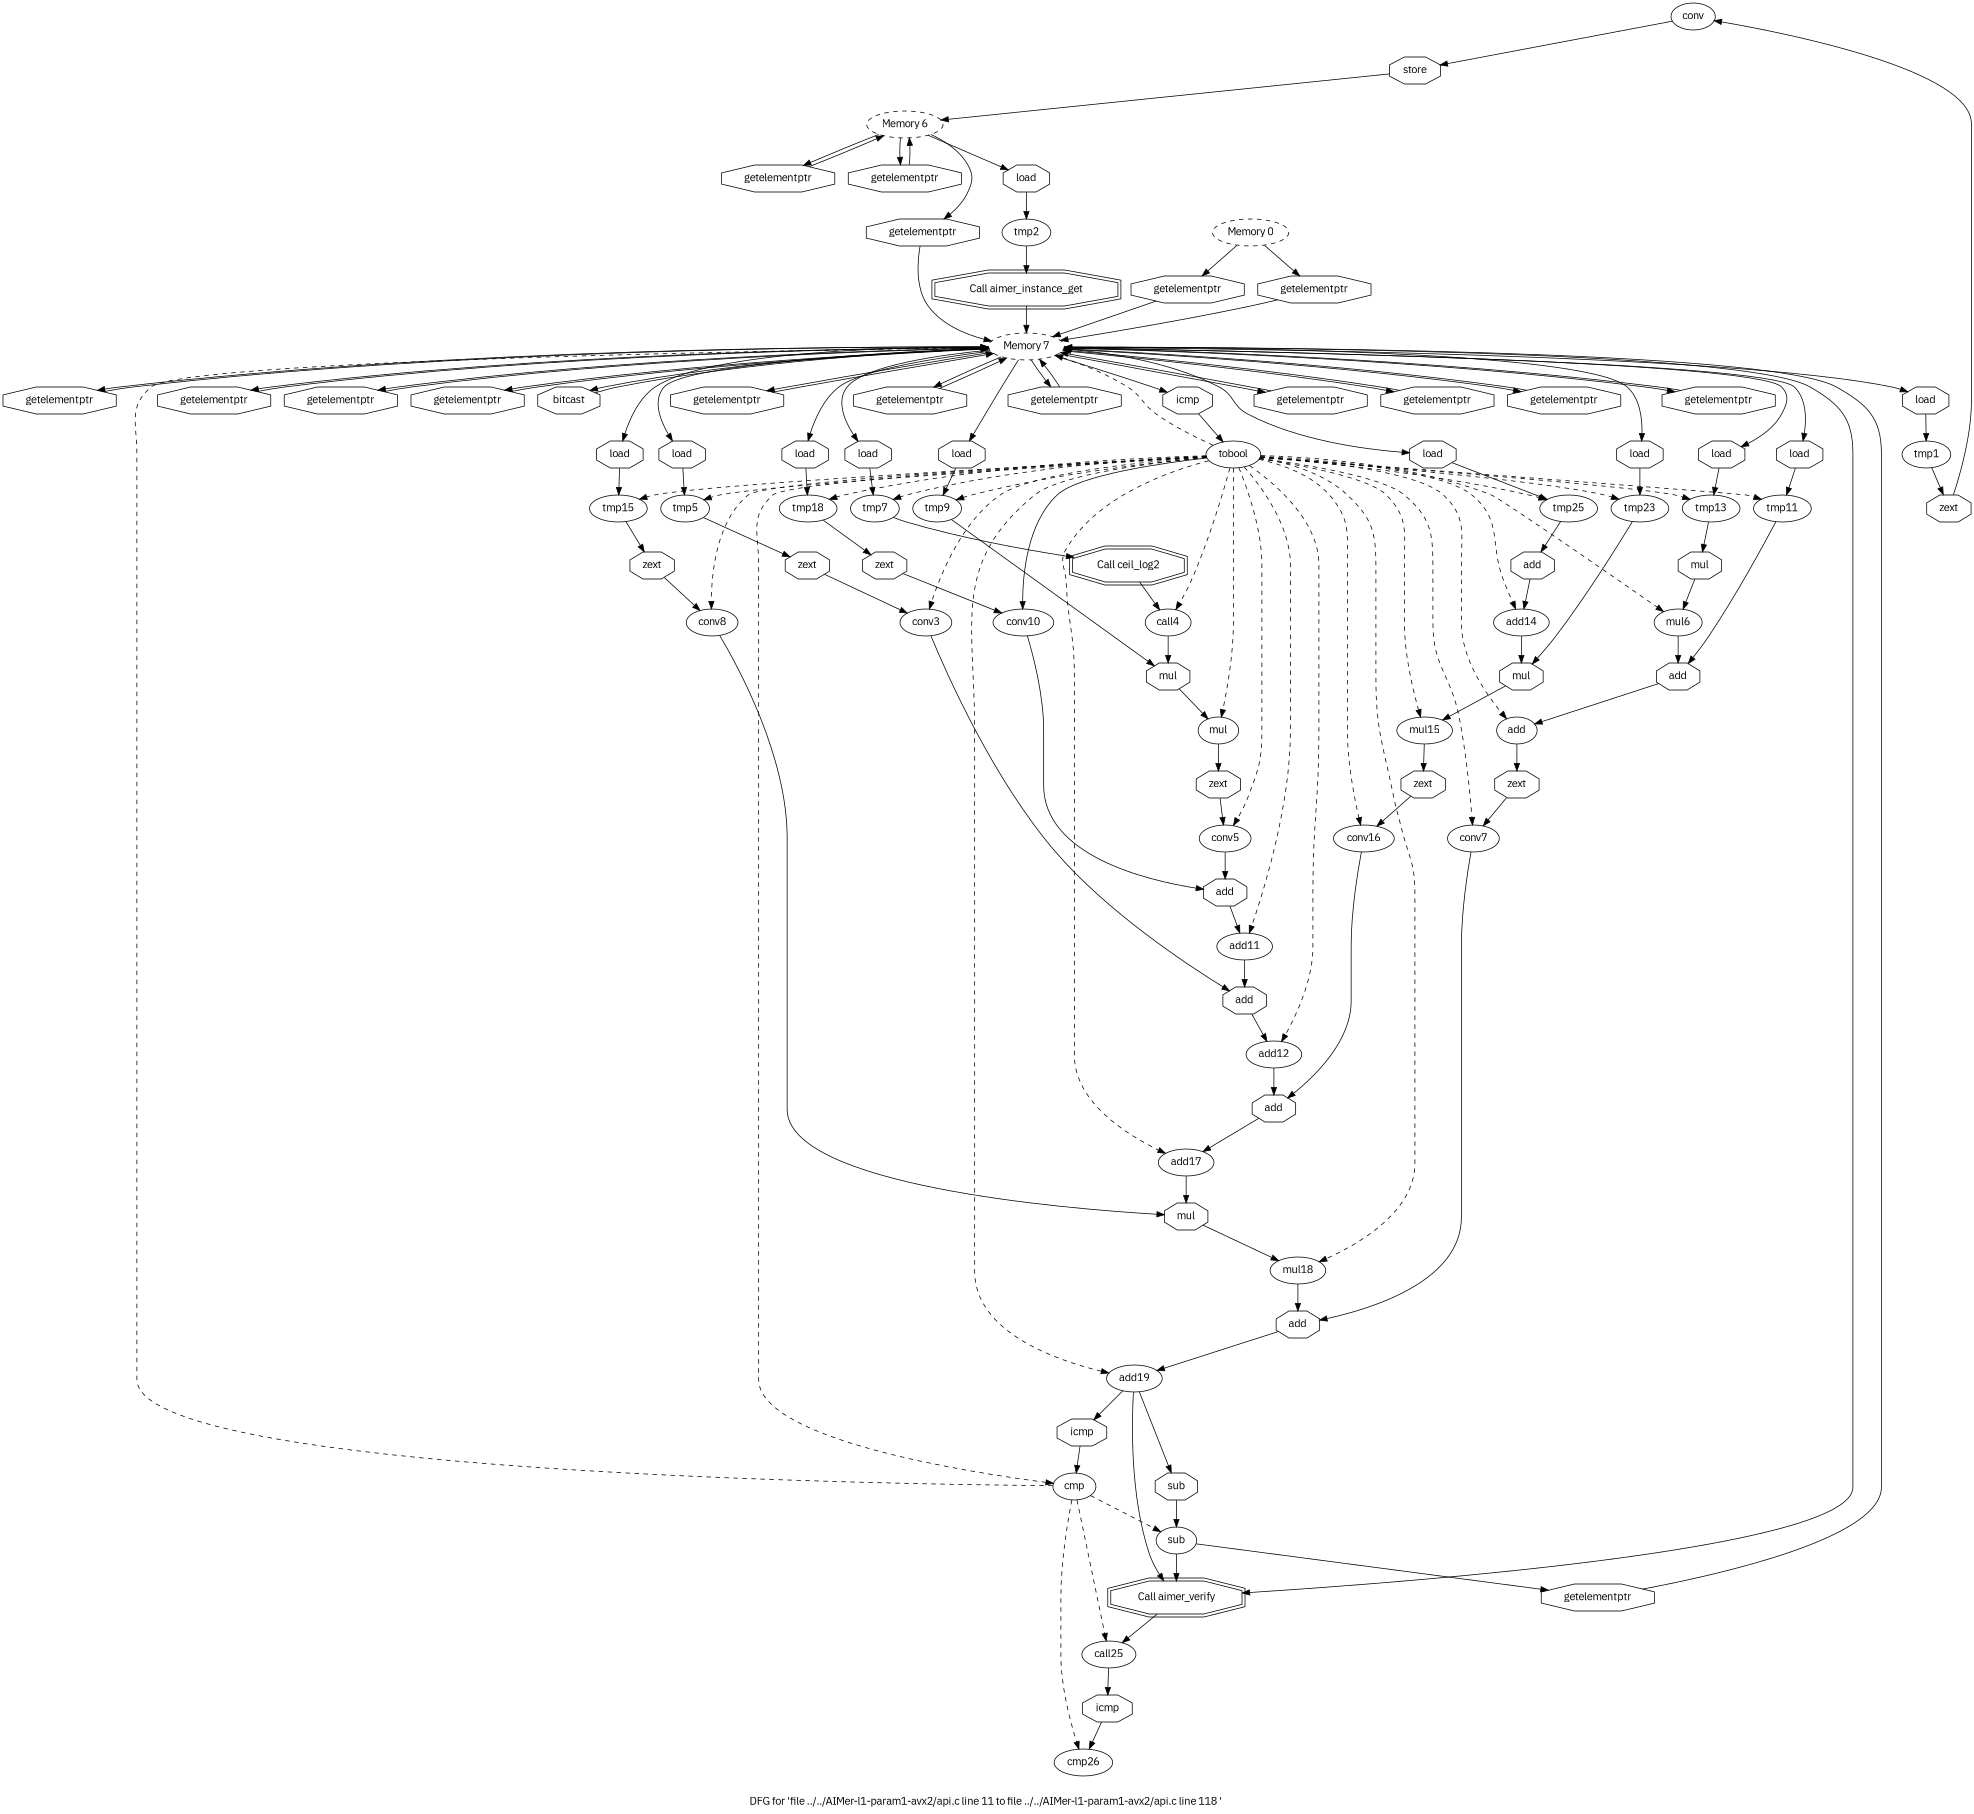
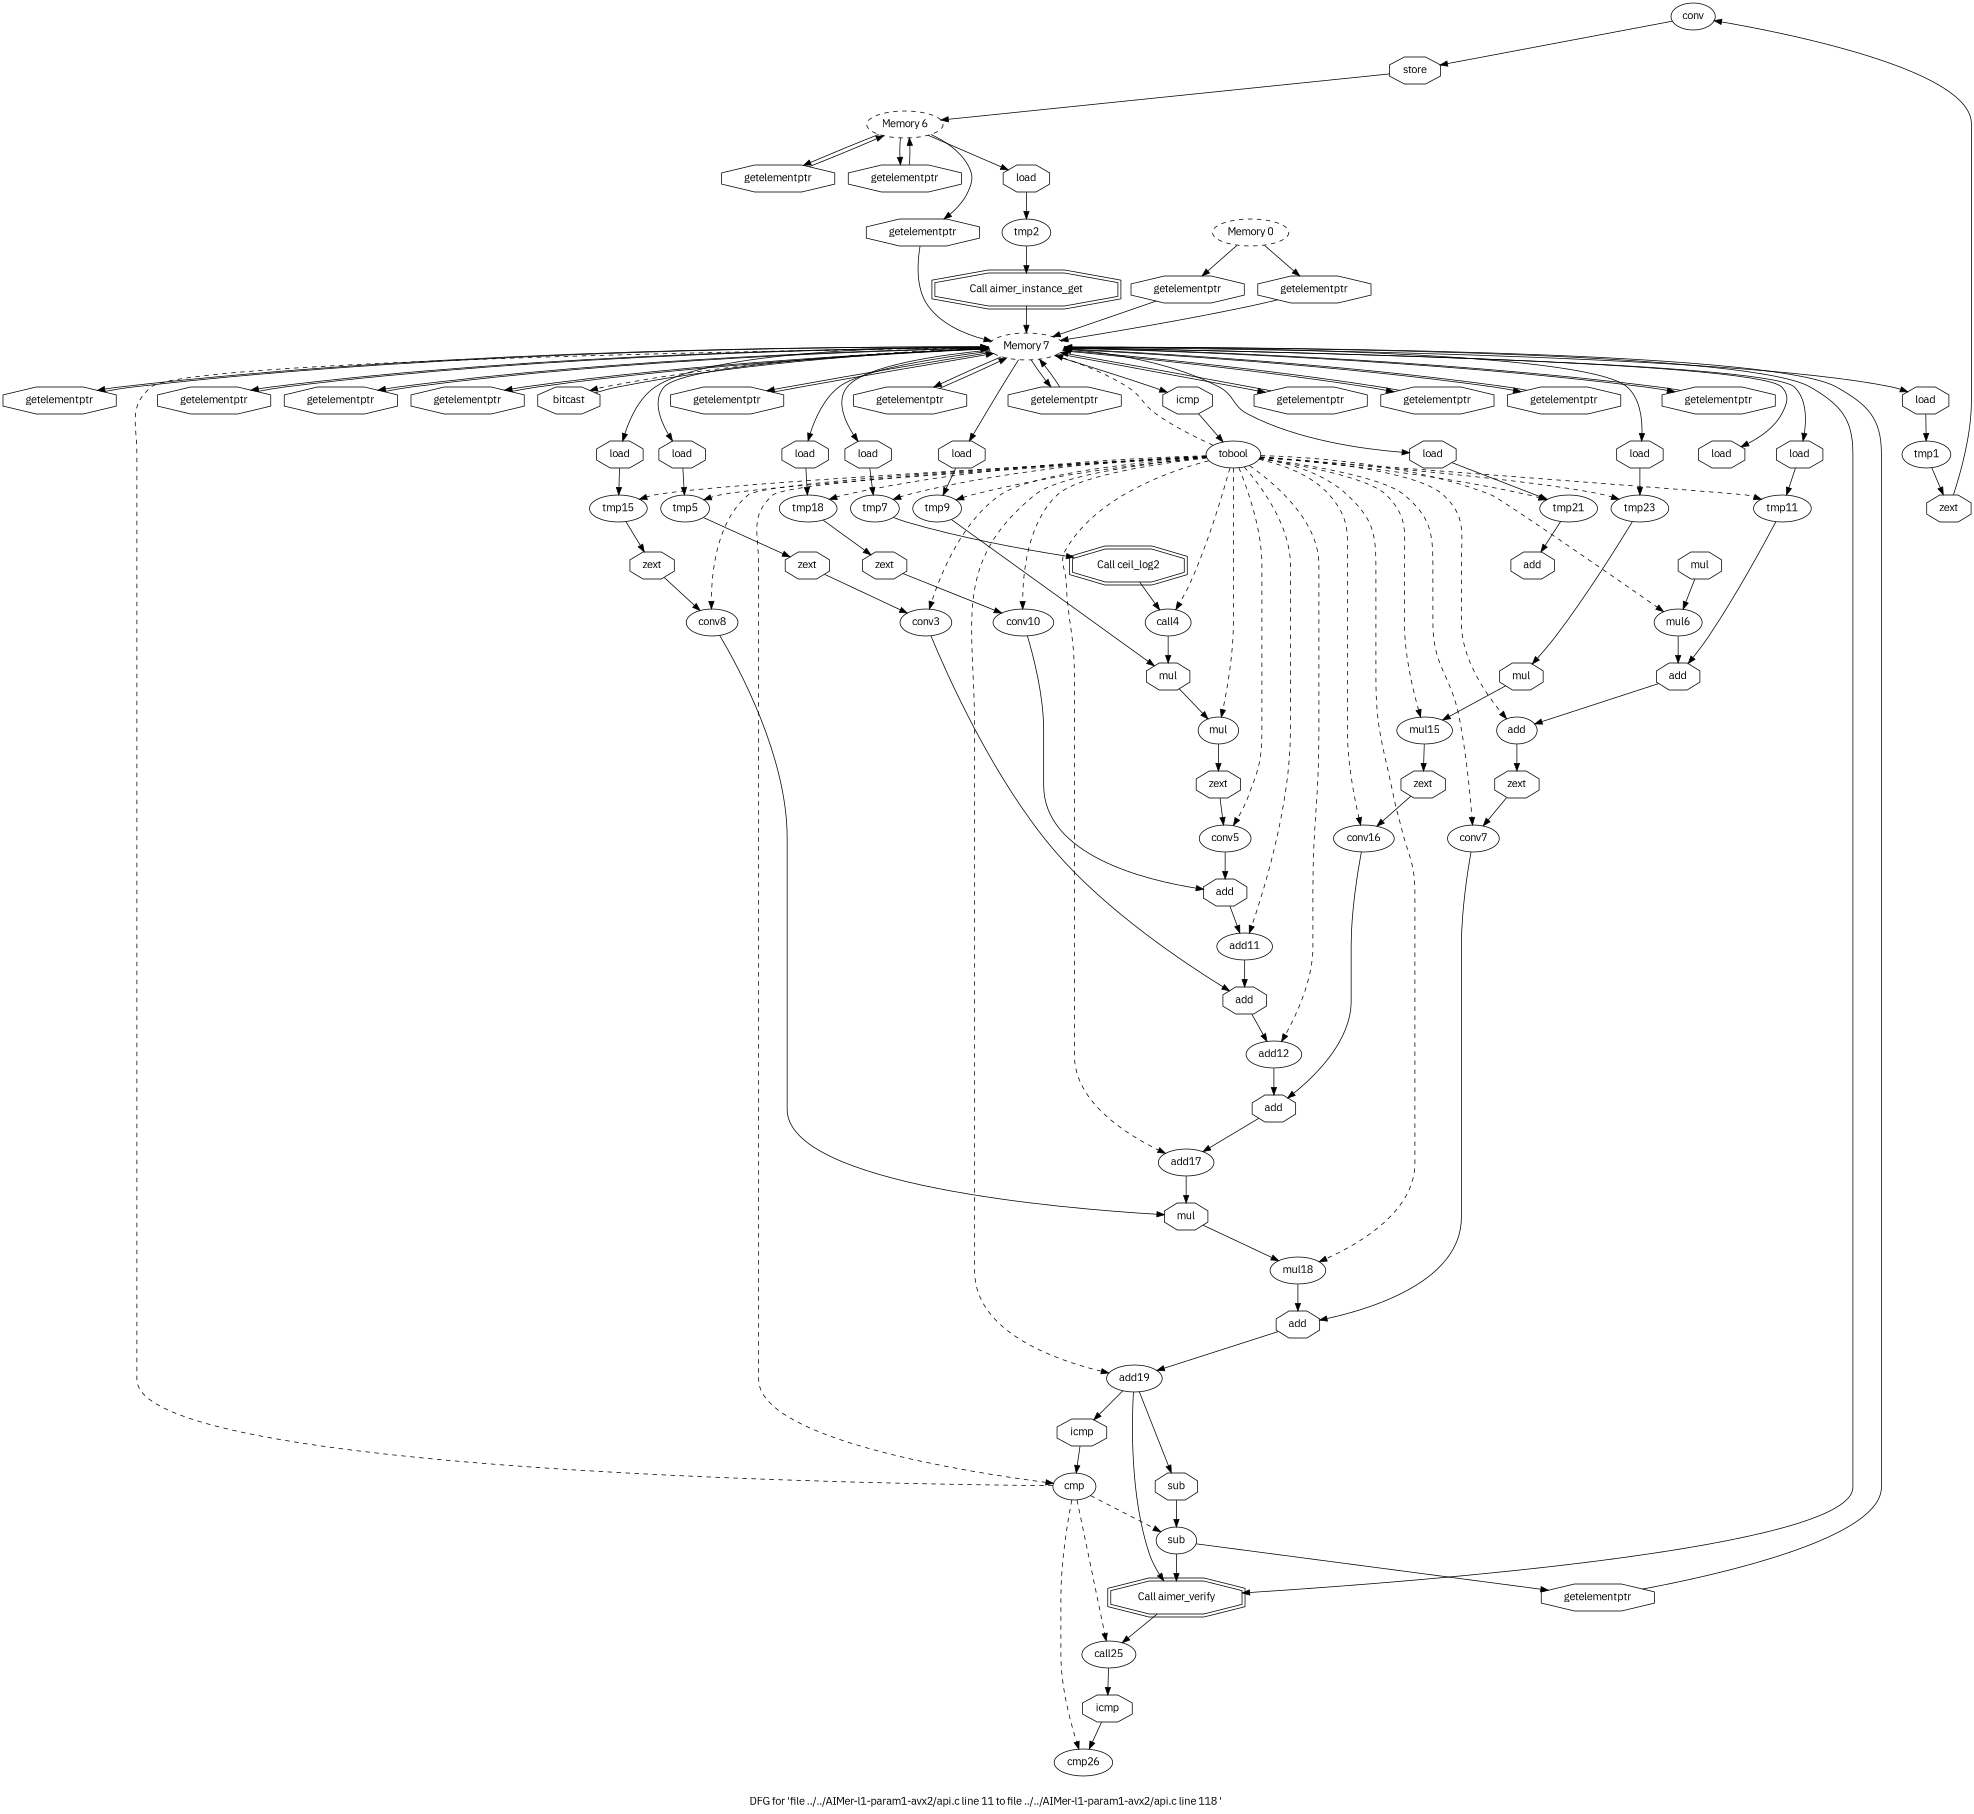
  digraph {
    fontname="IBM Plex Sans"
    label="DFG for 'file ../../AIMer-l1-param1-avx2/api.c line 11 to file ../../AIMer-l1-param1-avx2/api.c line 118 ' "
    node [fontname="IBM Plex Sans" shape=octagon style=solid]
    edge [fontname="IBM Plex Sans"]
    n1 [label=conv shape=ellipse]
    n2 [label=store]
    n3 [label="Memory 6" shape=ellipse style=dashed]
    n4 [label=getelementptr]
    n5 [label=getelementptr]
    n6 [label=getelementptr]
    n7 [label=load]
    n8 [label=load]
    n9 [label=tmp1 shape=ellipse]
    n10 [label=zext]
    n11 [label=getelementptr]
    n12 [label="Memory 7" shape=ellipse style=dashed]
    n13 [label=getelementptr]
    n14 [label=load]
    n15 [label=getelementptr]
    n16 [label=getelementptr]
    n17 [label=getelementptr]
    n18 [label=bitcast]
    n19 [label="Call aimer_verify" shape=doubleoctagon]
    n20 [label=load]
    n21 [label=getelementptr]
    n22 [label=load]
    n23 [label=load]
    n24 [label=getelementptr]
    n25 [label=load]
    n26 [label=getelementptr]
    n27 [label=load]
    n28 [label=load]
    n29 [label=icmp]
    n30 [label=getelementptr]
    n31 [label=getelementptr]
    n32 [label=getelementptr]
    n33 [label=load]
    n34 [label=getelementptr]
    n35 [label=load]
    n36 [label=tmp9 shape=ellipse]
    n37 [label=call25 shape=ellipse]
-   n38 [label=tmp25 shape=ellipse]
+   n38 [label=tmp21 shape=ellipse]
    n39 [label=tmp23 shape=ellipse]
    n40 [label=tmp11 shape=ellipse]
-   n41 [label=tmp13 shape=ellipse]
    n42 [label=tmp7 shape=ellipse]
    n43 [label=tmp5 shape=ellipse]
    n44 [label=tobool shape=ellipse]
    n45 [label=tmp15 shape=ellipse]
    n46 [label=tmp18 shape=ellipse]
    n47 [label=mul]
    n48 [label=icmp]
    n49 [label=add]
    n50 [label=mul]
    n51 [label=add]
    n52 [label=mul]
    n53 [label="Call ceil_log2" shape=doubleoctagon]
    n54 [label=zext]
    n55 [label=call4 shape=ellipse]
    n56 [label=mul shape=ellipse]
    n57 [label=conv5 shape=ellipse]
    n58 [label=conv10 shape=ellipse]
    n59 [label=add11 shape=ellipse]
    n60 [label=add12 shape=ellipse]
    n61 [label=add17 shape=ellipse]
    n62 [label=add shape=ellipse]
    n63 [label=conv7 shape=ellipse]
    n64 [label=add19 shape=ellipse]
    n65 [label=conv8 shape=ellipse]
-   n66 [label=add14 shape=ellipse]
    n67 [label=mul15 shape=ellipse]
    n68 [label=mul6 shape=ellipse]
    n69 [label=conv3 shape=ellipse]
    n70 [label=conv16 shape=ellipse]
    n71 [label=mul18 shape=ellipse]
    n72 [label=cmp shape=ellipse]
    n73 [label=zext]
    n74 [label=zext]
    n75 [label=tmp2 shape=ellipse]
    n76 [label="Call aimer_instance_get" shape=doubleoctagon]
    n77 [label="Memory 0" shape=ellipse style=dashed]
    n78 [label=getelementptr]
    n79 [label=zext]
    n80 [label=add]
    n81 [label=add]
    n82 [label=add]
    n83 [label=mul]
    n84 [label=zext]
    n85 [label=add]
    n86 [label=icmp]
    n87 [label=sub]
    n88 [label=getelementptr]
    n89 [label=cmp26 shape=ellipse]
    n90 [label=zext]
    n91 [label=sub shape=ellipse]
    n1 -> n2
    n2 -> n3
    n3 -> n4
    n3 -> n5
    n3 -> n6
    n3 -> n7
    n4 -> n12
    n5 -> n3
    n6 -> n3
    n7 -> n75
    n8 -> n9
    n9 -> n10
    n10 -> n1
    n11 -> n12
    n12 -> n8
    n12 -> n13
    n12 -> n14
    n12 -> n15
    n12 -> n16
    n12 -> n17
-   n12 -> n18
+   n12 -> n18 [style=dashed]
    n12 -> n19
    n12 -> n20
    n12 -> n21
    n12 -> n22
    n12 -> n23
    n12 -> n24
    n12 -> n25
    n12 -> n26
    n12 -> n27
    n12 -> n28
    n12 -> n29
    n12 -> n30
    n12 -> n31
    n12 -> n32
    n12 -> n33
    n12 -> n34
    n12 -> n35
    n13 -> n12
    n14 -> n36
    n15 -> n12
    n16 -> n12
    n17 -> n12
    n18 -> n12
    n19 -> n37
    n20 -> n38
    n21 -> n12
    n22 -> n39
    n23 -> n40
    n24 -> n12
-   n25 -> n41
    n26 -> n12
    n27 -> n42
    n28 -> n43
    n29 -> n44
    n30 -> n12
    n31 -> n12
    n32 -> n12
    n33 -> n45
    n34 -> n12
    n35 -> n46
    n36 -> n47
    n37 -> n48
    n38 -> n49
    n39 -> n50
    n40 -> n51
-   n41 -> n52
    n42 -> n53
    n43 -> n54
    n44 -> n12 [style=dashed]
    n44 -> n36 [style=dashed]
    n44 -> n38 [style=dashed]
    n44 -> n39 [style=dashed]
    n44 -> n40 [style=dashed]
-   n44 -> n41 [style=dashed]
    n44 -> n42 [style=dashed]
    n44 -> n43 [style=dashed]
    n44 -> n45 [style=dashed]
    n44 -> n46 [style=dashed]
    n44 -> n55 [style=dashed]
    n44 -> n56 [style=dashed]
    n44 -> n57 [style=dashed]
-   n44 -> n58 [style=solid]
+   n44 -> n58 [style=dashed]
    n44 -> n59 [style=dashed]
    n44 -> n60 [style=dashed]
    n44 -> n61 [style=dashed]
    n44 -> n62 [style=dashed]
    n44 -> n63 [style=dashed]
    n44 -> n64 [style=dashed]
    n44 -> n65 [style=dashed]
-   n44 -> n66 [style=dashed]
    n44 -> n67 [style=dashed]
    n44 -> n68 [style=dashed]
    n44 -> n69 [style=dashed]
    n44 -> n70 [style=dashed]
    n44 -> n71 [style=dashed]
    n44 -> n72 [style=dashed]
    n45 -> n73
    n46 -> n74
    n47 -> n56
    n48 -> n89
-   n49 -> n66
    n50 -> n67
    n51 -> n62
    n52 -> n68
    n53 -> n55
    n54 -> n69
    n55 -> n47
    n56 -> n79
    n57 -> n80
    n58 -> n80
    n59 -> n81
    n60 -> n82
    n61 -> n83
    n62 -> n84
    n63 -> n85
    n64 -> n19
    n64 -> n86
    n64 -> n87
    n65 -> n83
-   n66 -> n50
    n67 -> n90
    n68 -> n51
    n69 -> n81
    n70 -> n82
    n71 -> n85
    n72 -> n12 [style=dashed]
    n72 -> n37 [style=dashed]
    n72 -> n89 [style=dashed]
    n72 -> n91 [style=dashed]
    n73 -> n65
    n74 -> n58
    n75 -> n76
    n76 -> n12
    n77 -> n11
    n77 -> n78
    n78 -> n12
    n79 -> n57
    n80 -> n59
    n81 -> n60
    n82 -> n61
    n83 -> n71
    n84 -> n63
    n85 -> n64
    n86 -> n72
    n87 -> n91
    n88 -> n12
    n90 -> n70
    n91 -> n19
    n91 -> n88
  }
